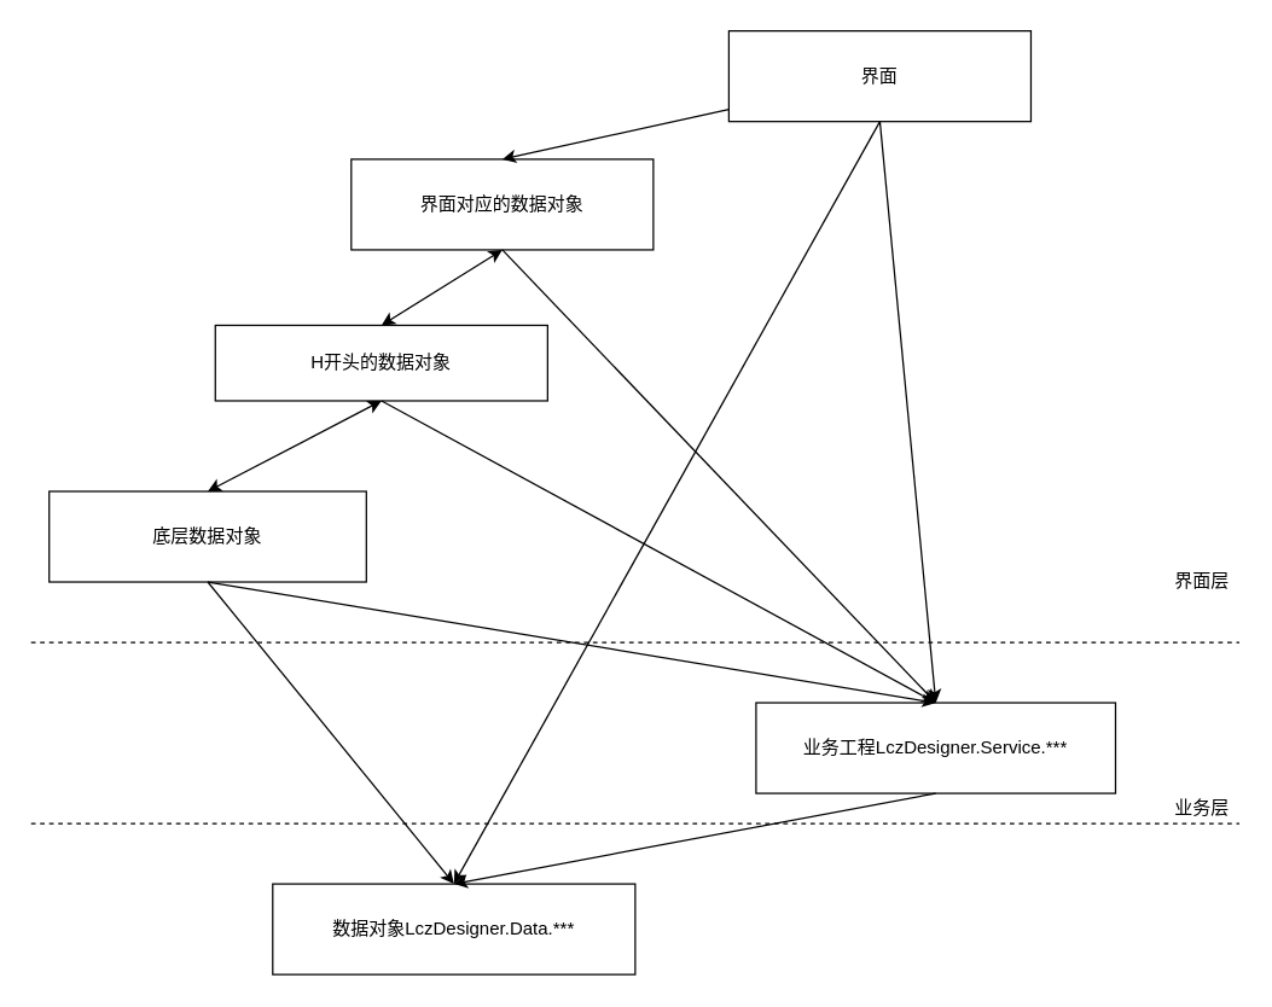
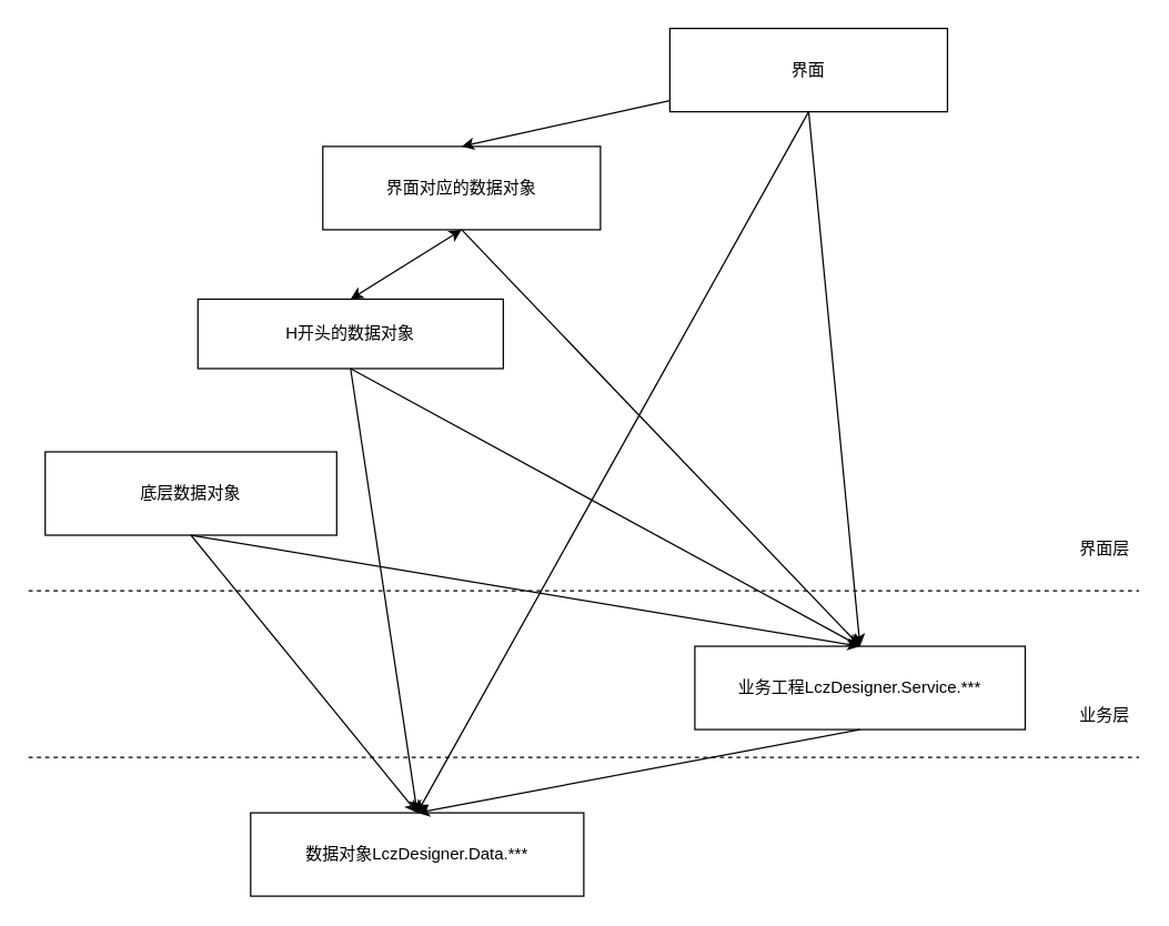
  <mxCell id="0" />
  <mxCell id="1" parent="0" />
  <mxCell id="2" value="数据对象LczDesigner.Data.***&lt;br&gt;" style="rounded=0;whiteSpace=wrap;html=1;" parent="1" vertex="1"><mxGeometry x="180" y="585" width="240" height="60" as="geometry" /></mxCell>
  <mxCell id="3" value="H开头的数据对象" style="rounded=0;whiteSpace=wrap;html=1;" parent="1" vertex="1"><mxGeometry x="142" y="215" width="220" height="50" as="geometry" /></mxCell>
  <mxCell id="4" value="底层数据对象" style="rounded=0;whiteSpace=wrap;html=1;" parent="1" vertex="1"><mxGeometry x="32" y="325" width="210" height="60" as="geometry" /></mxCell>
+ <mxCell id="5" value="" style="endArrow=classic;html=1;entryX=0.5;entryY=0;entryDx=0;entryDy=0;exitX=0.5;exitY=1;exitDx=0;exitDy=0;" parent="1" source="3" target="2" edge="1"><mxGeometry width="50" height="50" relative="1" as="geometry"><mxPoint x="342" y="345" as="sourcePoint" /><mxPoint x="392" y="295" as="targetPoint" /></mxGeometry></mxCell>
  <mxCell id="6" value="" style="endArrow=classic;html=1;entryX=0.5;entryY=0;entryDx=0;entryDy=0;exitX=0.5;exitY=1;exitDx=0;exitDy=0;" parent="1" source="4" target="2" edge="1"><mxGeometry width="50" height="50" relative="1" as="geometry"><mxPoint x="422" y="425" as="sourcePoint" /><mxPoint x="472" y="375" as="targetPoint" /></mxGeometry></mxCell>
  <mxCell id="7" value="界面" style="rounded=0;whiteSpace=wrap;html=1;" parent="1" vertex="1"><mxGeometry x="482" y="20" width="200" height="60" as="geometry" /></mxCell>
  <mxCell id="8" value="界面对应的数据对象" style="rounded=0;whiteSpace=wrap;html=1;" parent="1" vertex="1"><mxGeometry x="232" y="105" width="200" height="60" as="geometry" /></mxCell>
  <mxCell id="9" value="" style="endArrow=classic;html=1;entryX=0.5;entryY=0;entryDx=0;entryDy=0;" parent="1" source="7" target="8" edge="1"><mxGeometry width="50" height="50" relative="1" as="geometry"><mxPoint x="342" y="345" as="sourcePoint" /><mxPoint x="392" y="295" as="targetPoint" /></mxGeometry></mxCell>
- <mxCell id="10" value="" style="endArrow=classic;startArrow=classic;html=1;entryX=0.5;entryY=1;entryDx=0;entryDy=0;exitX=0.5;exitY=0;exitDx=0;exitDy=0;" parent="1" source="4" target="3" edge="1"><mxGeometry width="50" height="50" relative="1" as="geometry"><mxPoint x="402" y="305" as="sourcePoint" /><mxPoint x="452" y="255" as="targetPoint" /></mxGeometry></mxCell>
  <mxCell id="11" value="" style="endArrow=classic;startArrow=classic;html=1;entryX=0.5;entryY=1;entryDx=0;entryDy=0;exitX=0.5;exitY=0;exitDx=0;exitDy=0;" parent="1" source="3" target="8" edge="1"><mxGeometry width="50" height="50" relative="1" as="geometry"><mxPoint x="172" y="195" as="sourcePoint" /><mxPoint x="222" y="145" as="targetPoint" /></mxGeometry></mxCell>
  <mxCell id="12" value="" style="endArrow=classic;html=1;exitX=0.5;exitY=1;exitDx=0;exitDy=0;entryX=0.5;entryY=0;entryDx=0;entryDy=0;" parent="1" source="7" target="2" edge="1"><mxGeometry width="50" height="50" relative="1" as="geometry"><mxPoint x="342" y="345" as="sourcePoint" /><mxPoint x="392" y="295" as="targetPoint" /></mxGeometry></mxCell>
  <mxCell id="13" value="业务工程LczDesigner.Service.***" style="rounded=0;whiteSpace=wrap;html=1;" vertex="1" parent="1"><mxGeometry x="500" y="465" width="238" height="60" as="geometry" /></mxCell>
  <mxCell id="14" value="" style="endArrow=classic;html=1;exitX=0.5;exitY=1;exitDx=0;exitDy=0;entryX=0.5;entryY=0;entryDx=0;entryDy=0;" edge="1" parent="1" source="13" target="2"><mxGeometry width="50" height="50" relative="1" as="geometry"><mxPoint x="400" y="405" as="sourcePoint" /><mxPoint x="300" y="425" as="targetPoint" /></mxGeometry></mxCell>
  <mxCell id="15" value="" style="endArrow=classic;html=1;exitX=0.5;exitY=1;exitDx=0;exitDy=0;entryX=0.5;entryY=0;entryDx=0;entryDy=0;" edge="1" parent="1" source="7" target="13"><mxGeometry width="50" height="50" relative="1" as="geometry"><mxPoint x="400" y="405" as="sourcePoint" /><mxPoint x="450" y="355" as="targetPoint" /></mxGeometry></mxCell>
  <mxCell id="16" value="" style="endArrow=classic;html=1;exitX=0.5;exitY=1;exitDx=0;exitDy=0;entryX=0.5;entryY=0;entryDx=0;entryDy=0;" edge="1" parent="1" source="8" target="13"><mxGeometry width="50" height="50" relative="1" as="geometry"><mxPoint x="400" y="405" as="sourcePoint" /><mxPoint x="450" y="355" as="targetPoint" /></mxGeometry></mxCell>
  <mxCell id="17" value="" style="endArrow=classic;html=1;exitX=0.5;exitY=1;exitDx=0;exitDy=0;entryX=0.5;entryY=0;entryDx=0;entryDy=0;" edge="1" parent="1" source="3" target="13"><mxGeometry width="50" height="50" relative="1" as="geometry"><mxPoint x="400" y="405" as="sourcePoint" /><mxPoint x="450" y="355" as="targetPoint" /></mxGeometry></mxCell>
  <mxCell id="18" value="" style="endArrow=classic;html=1;exitX=0.5;exitY=1;exitDx=0;exitDy=0;entryX=0.5;entryY=0;entryDx=0;entryDy=0;" edge="1" parent="1" source="4" target="13"><mxGeometry width="50" height="50" relative="1" as="geometry"><mxPoint x="400" y="405" as="sourcePoint" /><mxPoint x="450" y="355" as="targetPoint" /></mxGeometry></mxCell>
- <mxCell id="19" value="界面层" style="text;html=1;align=center;verticalAlign=middle;resizable=0;points=[];autosize=1;" vertex="1" parent="1"><mxGeometry x="770" y="375" width="50" height="20" as="geometry" /></mxCell>
- <mxCell id="20" value="业务层" style="text;html=1;align=center;verticalAlign=middle;resizable=0;points=[];autosize=1;" vertex="1" parent="1"><mxGeometry x="770" y="525" width="50" height="20" as="geometry" /></mxCell>
+ <mxCell id="19" value="界面层" style="text;html=1;align=center;verticalAlign=middle;resizable=0;points=[];autosize=1;" vertex="1" parent="1"><mxGeometry x="770" y="385" width="50" height="20" as="geometry" /></mxCell>
+ <mxCell id="20" value="业务层" style="text;html=1;align=center;verticalAlign=middle;resizable=0;points=[];autosize=1;" vertex="1" parent="1"><mxGeometry x="770" y="505" width="50" height="20" as="geometry" /></mxCell>
  <mxCell id="21" value="" style="endArrow=none;dashed=1;html=1;" edge="1" parent="1"><mxGeometry width="50" height="50" relative="1" as="geometry"><mxPoint y="425" as="sourcePoint" x="20" /><mxPoint x="820" y="425" as="targetPoint" /></mxGeometry></mxCell>
  <mxCell id="22" value="" style="endArrow=none;dashed=1;html=1;" edge="1" parent="1"><mxGeometry width="50" height="50" relative="1" as="geometry"><mxPoint y="545" as="sourcePoint" x="20" /><mxPoint x="820" y="545" as="targetPoint" /></mxGeometry></mxCell>
